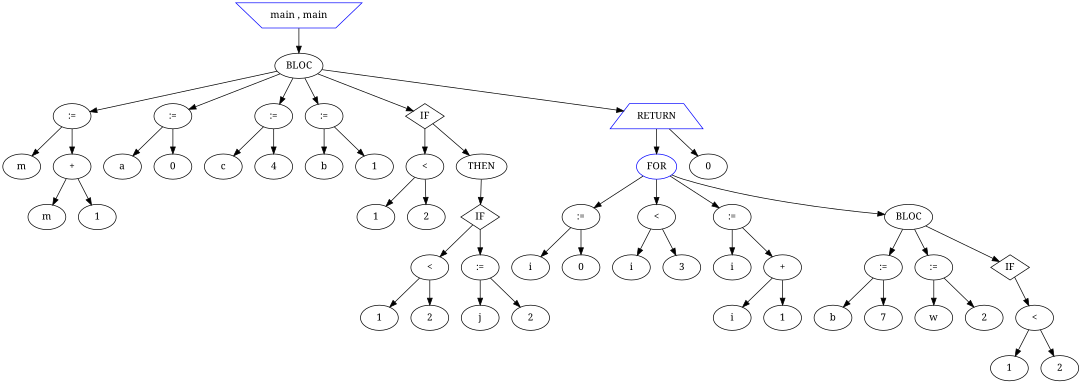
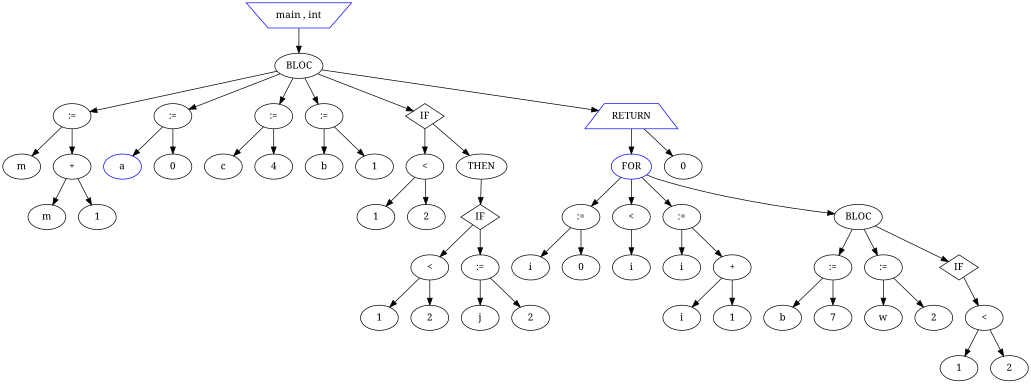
  digraph {
    fontname="Noto Serif"
    node [fontname="Noto Serif"]
    edge [fontname="Noto Serif"]
-   n1 [color=blue label="main , main" shape=invtrapezium]
+   n1 [color=blue label="main , int" shape=invtrapezium]
    n2 [label=BLOC]
    n3 [label=":="]
    n4 [label=":="]
    n5 [label=":="]
    n6 [label=":="]
    n7 [label=IF shape=diamond]
    n8 [color=blue label=RETURN shape=trapezium]
    n9 [label=m]
    n10 [label="+"]
-   n11 [label=a]
+   n11 [label=a color=blue]
    n12 [label=0]
    n13 [label=c]
    n14 [label=4]
    n15 [label=b]
    n16 [label=1]
    n17 [label="<"]
    n18 [label=THEN]
    n19 [color=blue label=FOR]
    n20 [label=0]
    n21 [label=m]
    n22 [label=1]
    n23 [label=1]
    n24 [label=2]
    n25 [label=IF shape=diamond]
    n26 [label=":="]
    n27 [label="<"]
    n28 [label=":="]
    n29 [label=BLOC]
    n30 [label="<"]
    n31 [label=":="]
    n32 [label=i]
    n33 [label=0]
    n34 [label=i]
-   n35 [label=3]
    n36 [label=i]
    n37 [label="+"]
    n38 [label=":="]
    n39 [label=":="]
    n40 [label=IF shape=diamond]
    n41 [label=i]
    n42 [label=1]
    n43 [label=b]
    n44 [label=7]
    n45 [label=w]
    n46 [label=2]
    n47 [label="<"]
    n48 [label=1]
    n49 [label=2]
    n50 [label=1]
    n51 [label=2]
    n52 [label=j]
    n53 [label=2]
    n1 -> n2
    n2 -> n3
    n2 -> n4
    n2 -> n5
    n2 -> n6
    n2 -> n7
    n2 -> n8
    n3 -> n9
    n3 -> n10
    n4 -> n11
    n4 -> n12
    n5 -> n13
    n5 -> n14
    n6 -> n15
    n6 -> n16
    n7 -> n17
    n7 -> n18
    n8 -> n19
    n8 -> n20
    n10 -> n21
    n10 -> n22
    n17 -> n23
    n17 -> n24
    n18 -> n25
    n19 -> n26
    n19 -> n27
    n19 -> n28
    n19 -> n29
    n25 -> n30
    n25 -> n31
    n26 -> n32
    n26 -> n33
    n27 -> n34
-   n27 -> n35
    n28 -> n36
    n28 -> n37
    n29 -> n38
    n29 -> n39
    n29 -> n40
    n30 -> n50
    n30 -> n51
    n31 -> n52
    n31 -> n53
    n37 -> n41
    n37 -> n42
    n38 -> n43
    n38 -> n44
    n39 -> n45
    n39 -> n46
    n40 -> n47
    n47 -> n48
    n47 -> n49
  }
